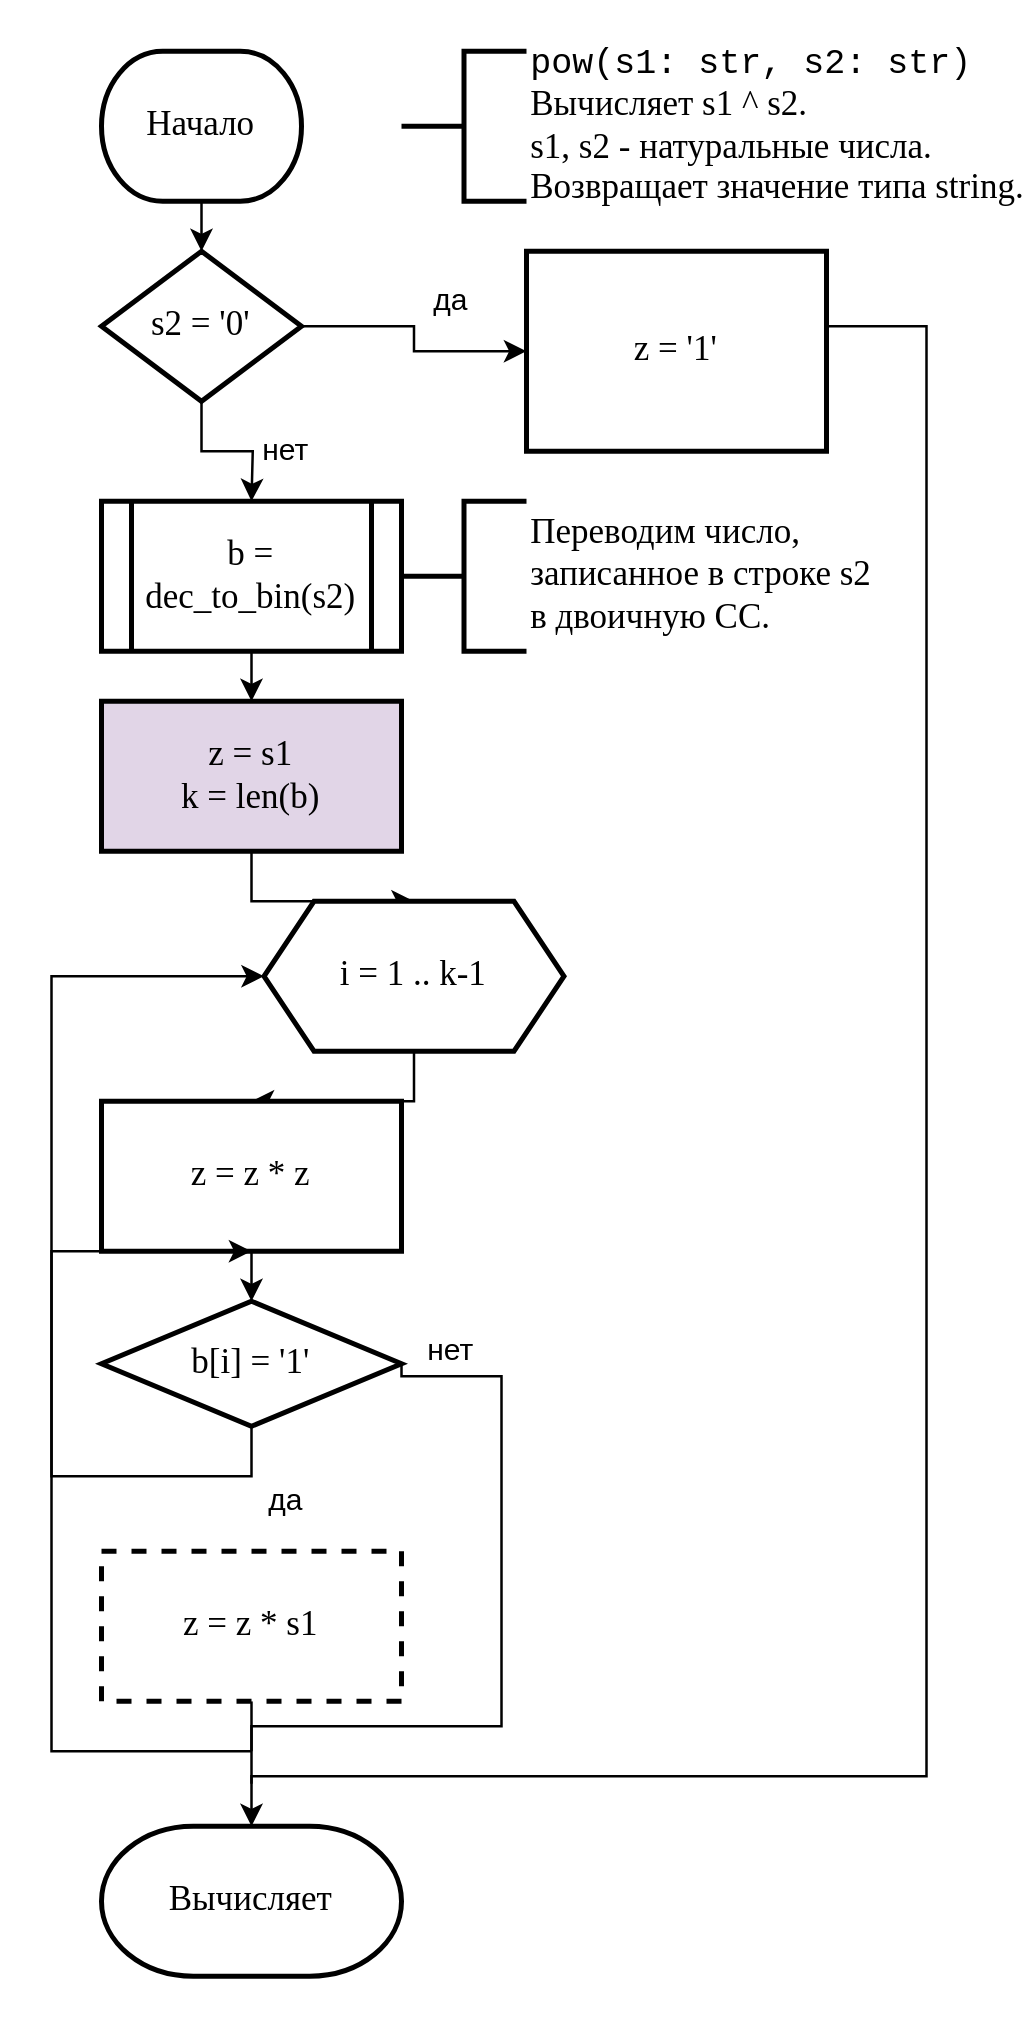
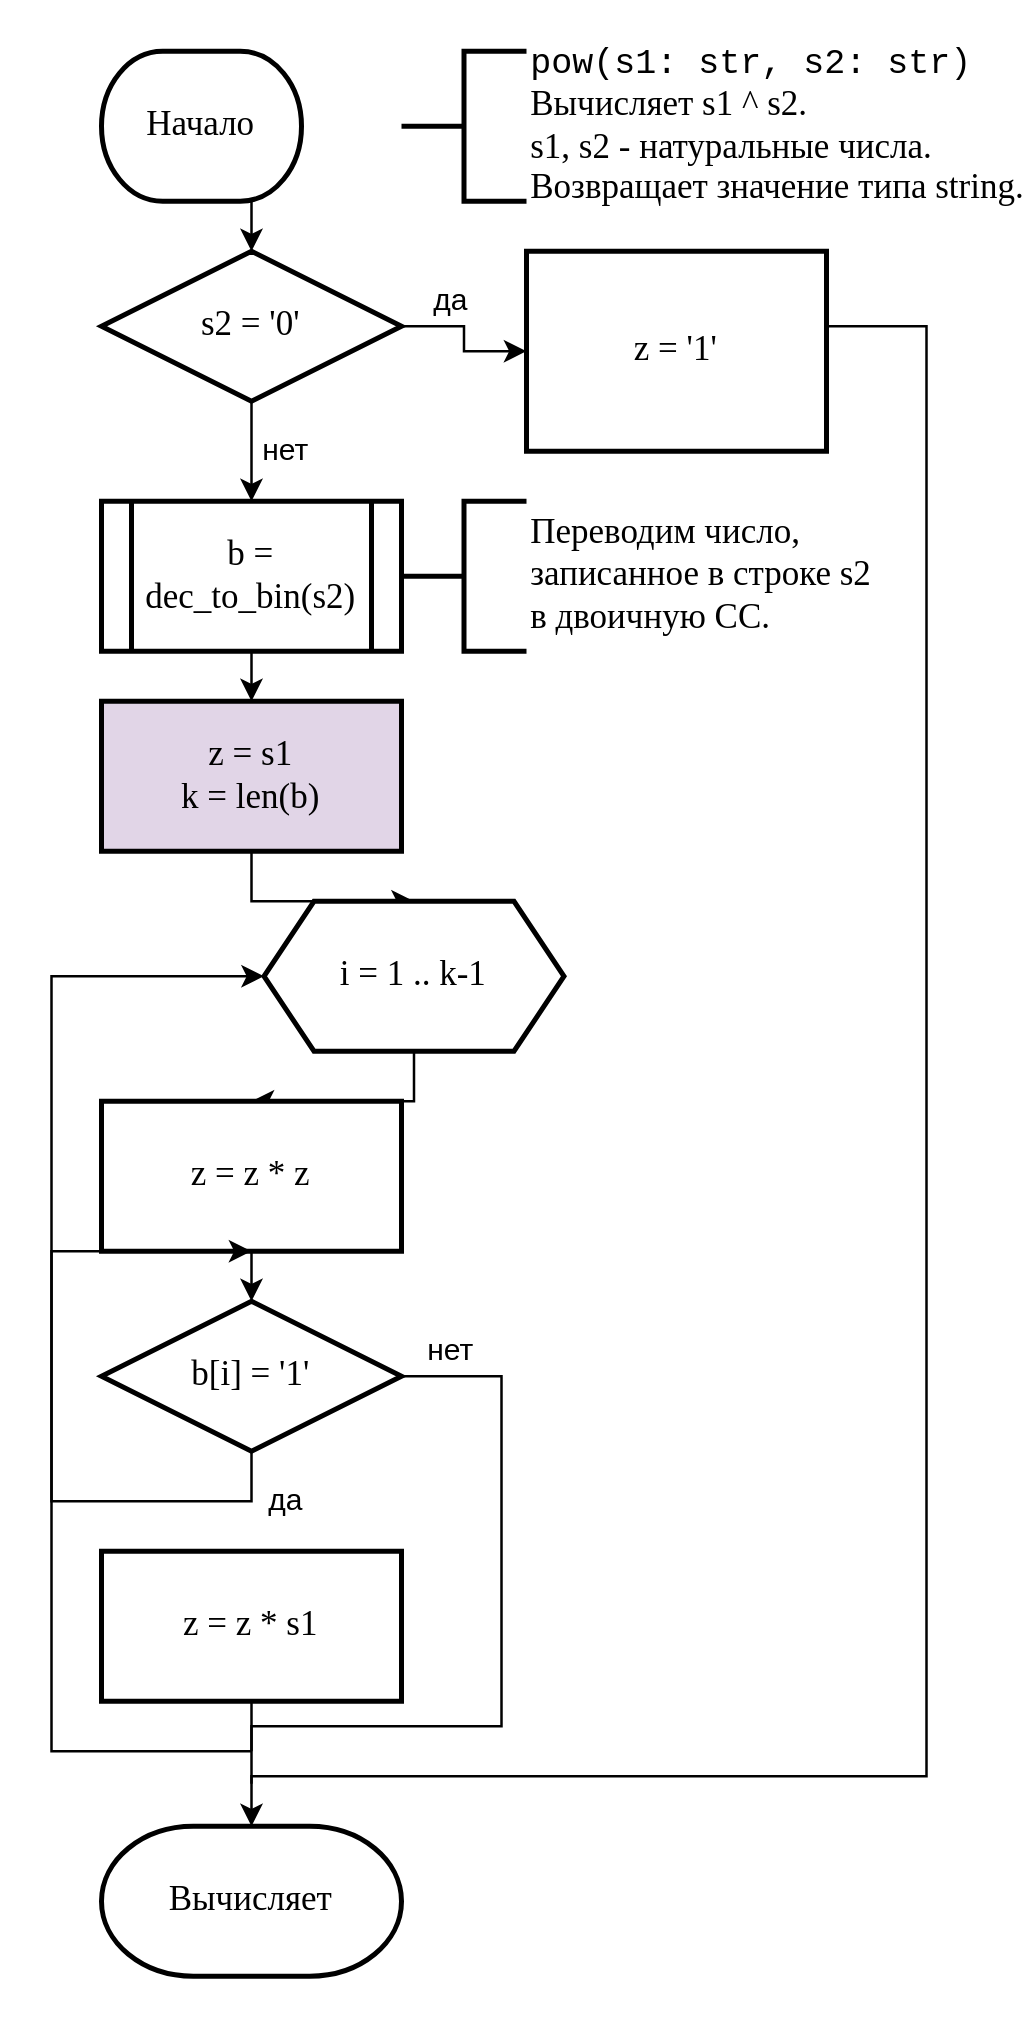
  <mxCell id="0" />
  <mxCell id="1" parent="0" />
  <mxCell id="2" style="edgeStyle=orthogonalEdgeStyle;rounded=0;orthogonalLoop=1;jettySize=auto;html=1;exitX=0.5;exitY=1;exitDx=0;exitDy=0;exitPerimeter=0;entryX=0.5;entryY=0;entryDx=0;entryDy=0;entryPerimeter=0;" edge="1" parent="1" source="3" target="7"><mxGeometry relative="1" as="geometry" /></mxCell>
  <mxCell id="3" value="Начало" style="strokeWidth=2;html=1;shape=mxgraph.flowchart.terminator;whiteSpace=wrap;fontSize=14;fontFamily=Times New Roman;" parent="1" vertex="1"><mxGeometry x="40" y="20" width="80" height="60" as="geometry" /></mxCell>
  <mxCell id="4" value="&lt;div&gt;&lt;font face=&quot;Courier New&quot;&gt;pow(s1: str, s2: str)&lt;/font&gt;&lt;/div&gt;&lt;div&gt;Вычисляет s1 ^ s2.&lt;/div&gt;&lt;div&gt;s1, s2 - натуральные числа.&lt;br&gt;&lt;/div&gt;&lt;div&gt;Возвращает значение типа string.&lt;br&gt;&lt;/div&gt;" style="strokeWidth=2;html=1;shape=mxgraph.flowchart.annotation_2;align=left;labelPosition=right;pointerEvents=1;fontFamily=Times New Roman;fontSize=14;" parent="1" vertex="1"><mxGeometry x="160" y="20" width="50" height="60" as="geometry" /></mxCell>
  <mxCell id="5" value="" style="edgeStyle=orthogonalEdgeStyle;rounded=0;orthogonalLoop=1;jettySize=auto;html=1;exitX=0.5;exitY=1;exitDx=0;exitDy=0;exitPerimeter=0;entryX=0.5;entryY=0;entryDx=0;entryDy=0;fontFamily=Times New Roman;fontSize=14;" edge="1" parent="1" source="7"><mxGeometry relative="1" as="geometry"><mxPoint x="100" y="200" as="targetPoint" /></mxGeometry></mxCell>
  <mxCell id="6" value="&lt;div&gt;&lt;br&gt;&lt;/div&gt;" style="edgeStyle=orthogonalEdgeStyle;rounded=0;orthogonalLoop=1;jettySize=auto;html=1;exitX=1;exitY=0.5;exitDx=0;exitDy=0;exitPerimeter=0;entryX=0;entryY=0.5;entryDx=0;entryDy=0;fontFamily=Times New Roman;fontSize=14;" edge="1" parent="1" source="7" target="9"><mxGeometry relative="1" as="geometry" /></mxCell>
- <mxCell id="7" value="s2 = '0'" style="strokeWidth=2;html=1;shape=mxgraph.flowchart.decision;whiteSpace=wrap;rounded=0;fontFamily=Times New Roman;fontSize=14;" vertex="1" parent="1"><mxGeometry x="40" y="100" width="80" height="60" as="geometry" /></mxCell>
+ <mxCell id="7" value="s2 = '0'" style="strokeWidth=2;html=1;shape=mxgraph.flowchart.decision;whiteSpace=wrap;rounded=0;fontFamily=Times New Roman;fontSize=14;" vertex="1" parent="1"><mxGeometry x="40" y="100" width="120" height="60" as="geometry" /></mxCell>
  <mxCell id="8" style="edgeStyle=orthogonalEdgeStyle;rounded=0;orthogonalLoop=1;jettySize=auto;html=1;exitX=1;exitY=0.5;exitDx=0;exitDy=0;startArrow=none;startFill=0;endArrow=none;endFill=0;" edge="1" parent="1" source="9"><mxGeometry relative="1" as="geometry"><mxPoint x="100" y="713" as="targetPoint" /><Array as="points"><mxPoint x="370" y="130" /><mxPoint x="370" y="710" /><mxPoint x="100" y="710" /></Array></mxGeometry></mxCell>
  <mxCell id="9" value="z = '1'" style="rounded=0;whiteSpace=wrap;html=1;absoluteArcSize=1;arcSize=14;strokeWidth=2;fontFamily=Times New Roman;fontSize=14;" vertex="1" parent="1"><mxGeometry x="210" y="100" width="120" height="80" as="geometry" /></mxCell>
  <mxCell id="10" value="нет" style="text;html=1;strokeColor=none;fillColor=none;align=center;verticalAlign=middle;whiteSpace=wrap;rounded=0;" vertex="1" parent="1"><mxGeometry x="104" y="170" width="20" height="20" as="geometry" /></mxCell>
  <mxCell id="11" value="да" style="text;html=1;strokeColor=none;fillColor=none;align=center;verticalAlign=middle;whiteSpace=wrap;rounded=0;" vertex="1" parent="1"><mxGeometry x="170" y="110" width="20" height="20" as="geometry" /></mxCell>
  <mxCell id="12" style="edgeStyle=orthogonalEdgeStyle;rounded=0;orthogonalLoop=1;jettySize=auto;html=1;exitX=0.5;exitY=1;exitDx=0;exitDy=0;entryX=0.5;entryY=0;entryDx=0;entryDy=0;" edge="1" parent="1" source="13" target="16"><mxGeometry relative="1" as="geometry" /></mxCell>
  <mxCell id="13" value="b = dec_to_bin(s2)" style="shape=process;whiteSpace=wrap;html=1;backgroundOutline=1;rounded=0;strokeWidth=2;fontFamily=Times New Roman;fontSize=14;" vertex="1" parent="1"><mxGeometry x="40" y="200" width="120" height="60" as="geometry" /></mxCell>
  <mxCell id="14" value="&lt;div&gt;Переводим число,&lt;/div&gt;&lt;div&gt;записанное в строке s2&lt;/div&gt;&lt;div&gt;в двоичную СС.&lt;br&gt;&lt;/div&gt;" style="strokeWidth=2;html=1;shape=mxgraph.flowchart.annotation_2;align=left;labelPosition=right;pointerEvents=1;fontFamily=Times New Roman;fontSize=14;" vertex="1" parent="1"><mxGeometry x="160" y="200" width="50" height="60" as="geometry" /></mxCell>
  <mxCell id="15" style="edgeStyle=orthogonalEdgeStyle;rounded=0;orthogonalLoop=1;jettySize=auto;html=1;exitX=0.5;exitY=1;exitDx=0;exitDy=0;entryX=0.5;entryY=0;entryDx=0;entryDy=0;" edge="1" parent="1" source="16" target="19"><mxGeometry relative="1" as="geometry" /></mxCell>
  <mxCell id="16" value="&lt;div&gt;z = s1&lt;/div&gt;k = len(b)" style="rounded=0;whiteSpace=wrap;html=1;absoluteArcSize=1;arcSize=14;strokeWidth=2;fontFamily=Times New Roman;fontSize=14;fillColor=#e1d5e7;" vertex="1" parent="1"><mxGeometry x="40" y="280" width="120" height="60" as="geometry" /></mxCell>
  <mxCell id="17" style="edgeStyle=orthogonalEdgeStyle;rounded=0;orthogonalLoop=1;jettySize=auto;html=1;exitX=0.5;exitY=1;exitDx=0;exitDy=0;entryX=0.5;entryY=0;entryDx=0;entryDy=0;" edge="1" parent="1" source="19" target="20"><mxGeometry relative="1" as="geometry" /></mxCell>
  <mxCell id="18" style="edgeStyle=orthogonalEdgeStyle;rounded=0;orthogonalLoop=1;jettySize=auto;html=1;exitX=0;exitY=0.5;exitDx=0;exitDy=0;endArrow=none;endFill=0;startArrow=classic;startFill=1;" edge="1" parent="1" source="19"><mxGeometry relative="1" as="geometry"><mxPoint x="100" y="700" as="targetPoint" /><Array as="points"><mxPoint x="20" y="390" /><mxPoint x="20" y="700" /></Array></mxGeometry></mxCell>
  <mxCell id="19" value="i = 1 .. k-1" style="shape=hexagon;perimeter=hexagonPerimeter2;whiteSpace=wrap;html=1;fixedSize=1;fontFamily=Times New Roman;fontSize=14;strokeWidth=2;" vertex="1" parent="1"><mxGeometry x="105" y="360" width="120" height="60" as="geometry" /></mxCell>
  <mxCell id="20" value="&lt;div&gt;z = z * z&lt;/div&gt;" style="rounded=0;whiteSpace=wrap;html=1;absoluteArcSize=1;arcSize=14;strokeWidth=2;fontFamily=Times New Roman;fontSize=14;" vertex="1" parent="1"><mxGeometry x="40" y="440" width="120" height="60" as="geometry" /></mxCell>
  <mxCell id="21" style="edgeStyle=orthogonalEdgeStyle;rounded=0;orthogonalLoop=1;jettySize=auto;html=1;exitX=0.5;exitY=1;exitDx=0;exitDy=0;entryX=0.5;entryY=0;entryDx=0;entryDy=0;entryPerimeter=0;endArrow=classic;endFill=1;fontFamily=Times New Roman;fontSize=14;" edge="1" parent="1" target="24"><mxGeometry relative="1" as="geometry"><mxPoint x="100" y="500" as="sourcePoint" /></mxGeometry></mxCell>
  <mxCell id="22" value="" style="edgeStyle=orthogonalEdgeStyle;rounded=0;orthogonalLoop=1;jettySize=auto;html=1;exitX=0.5;exitY=1;exitDx=0;exitDy=0;exitPerimeter=0;fontFamily=Times New Roman;fontSize=14;" edge="1" parent="1" source="24" target="20"><mxGeometry relative="1" as="geometry" /></mxCell>
  <mxCell id="23" style="edgeStyle=orthogonalEdgeStyle;rounded=0;orthogonalLoop=1;jettySize=auto;html=1;exitX=1;exitY=0.5;exitDx=0;exitDy=0;exitPerimeter=0;endArrow=none;endFill=0;" edge="1" parent="1" source="24"><mxGeometry relative="1" as="geometry"><mxPoint x="100" y="700" as="targetPoint" /><Array as="points"><mxPoint x="200" y="550" /><mxPoint x="200" y="690" /><mxPoint x="100" y="690" /></Array></mxGeometry></mxCell>
- <mxCell id="24" value="b[i] = '1'" style="strokeWidth=2;html=1;shape=mxgraph.flowchart.decision;whiteSpace=wrap;rounded=0;fontFamily=Times New Roman;fontSize=14;" vertex="1" parent="1"><mxGeometry x="40" y="520" width="120" height="50" as="geometry" /></mxCell>
+ <mxCell id="24" value="b[i] = '1'" style="strokeWidth=2;html=1;shape=mxgraph.flowchart.decision;whiteSpace=wrap;rounded=0;fontFamily=Times New Roman;fontSize=14;" vertex="1" parent="1"><mxGeometry x="40" y="520" width="120" height="60" as="geometry" /></mxCell>
  <mxCell id="25" style="edgeStyle=orthogonalEdgeStyle;rounded=0;orthogonalLoop=1;jettySize=auto;html=1;exitX=0.5;exitY=1;exitDx=0;exitDy=0;entryX=0.5;entryY=0;entryDx=0;entryDy=0;entryPerimeter=0;" edge="1" parent="1" source="26" target="29"><mxGeometry relative="1" as="geometry" /></mxCell>
- <mxCell id="26" value="z = z * s1" style="rounded=0;whiteSpace=wrap;html=1;absoluteArcSize=1;arcSize=14;strokeWidth=2;fontFamily=Times New Roman;fontSize=14;dashed=1;" vertex="1" parent="1"><mxGeometry x="40" y="620" width="120" height="60" as="geometry" /></mxCell>
+ <mxCell id="26" value="z = z * s1" style="rounded=0;whiteSpace=wrap;html=1;absoluteArcSize=1;arcSize=14;strokeWidth=2;fontFamily=Times New Roman;fontSize=14;" vertex="1" parent="1"><mxGeometry x="40" y="620" width="120" height="60" as="geometry" /></mxCell>
  <mxCell id="27" value="да" style="text;html=1;strokeColor=none;fillColor=none;align=center;verticalAlign=middle;whiteSpace=wrap;rounded=0;" vertex="1" parent="1"><mxGeometry x="104" y="590" width="20" height="20" as="geometry" /></mxCell>
  <mxCell id="28" value="нет" style="text;html=1;strokeColor=none;fillColor=none;align=center;verticalAlign=middle;whiteSpace=wrap;rounded=0;" vertex="1" parent="1"><mxGeometry x="170" y="530" width="20" height="20" as="geometry" /></mxCell>
  <mxCell id="29" value="Вычисляет" style="strokeWidth=2;html=1;shape=mxgraph.flowchart.terminator;whiteSpace=wrap;fontSize=14;fontFamily=Times New Roman;" vertex="1" parent="1"><mxGeometry x="40" y="730" width="120" height="60" as="geometry" /></mxCell>
